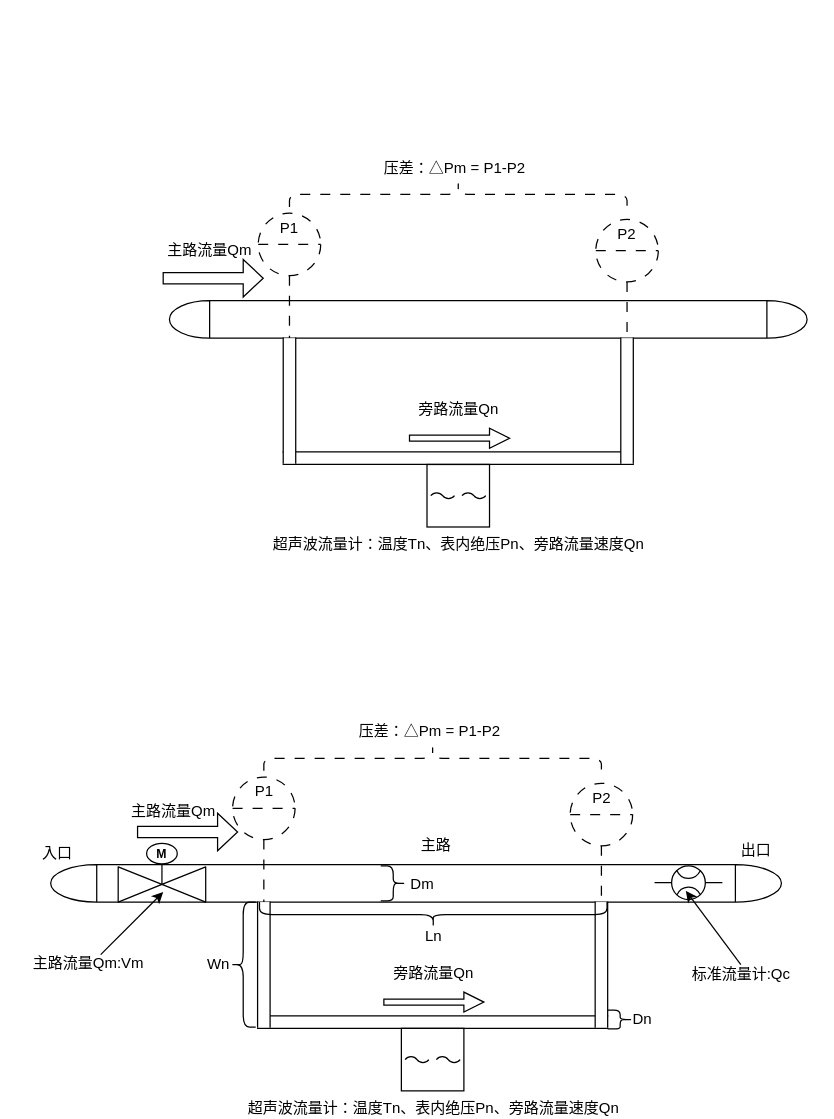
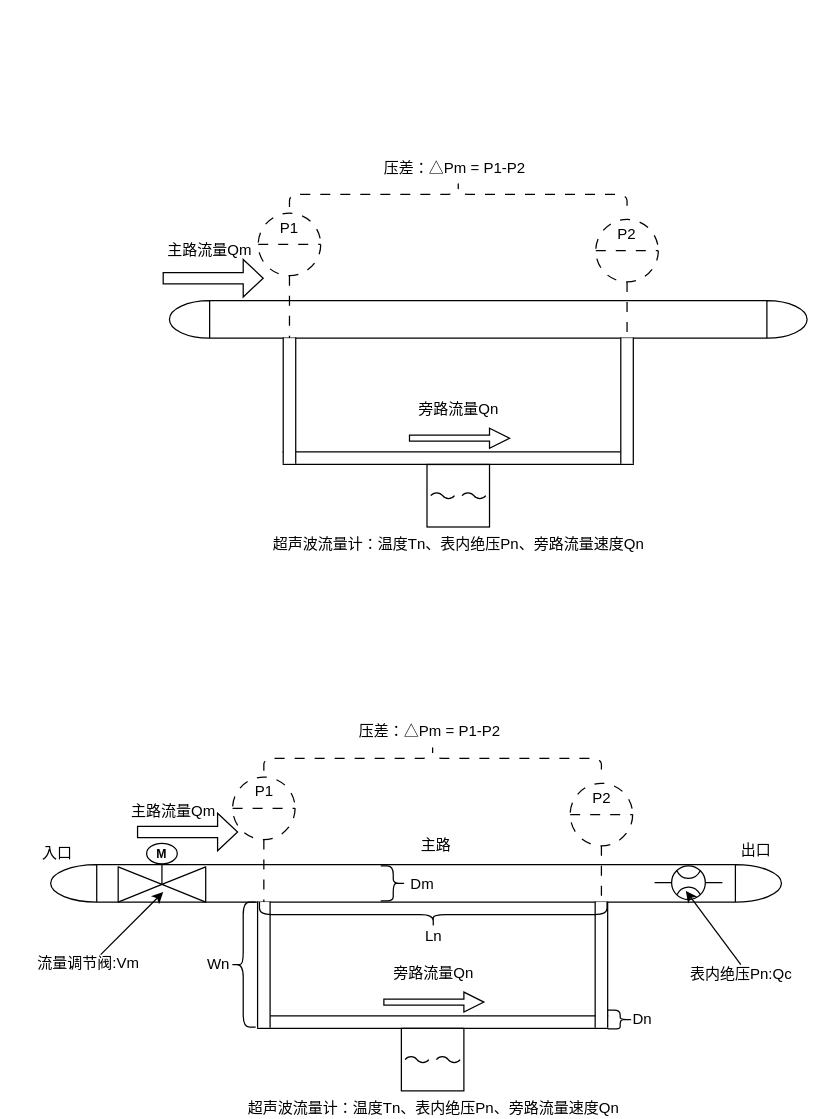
  <mxCell id="0" />
  <mxCell id="1" parent="0" />
  <mxCell id="2" value="" style="shape=mxgraph.pid.vessels.drum_or_condenser;html=1;pointerEvents=1;align=center;verticalLabelPosition=bottom;verticalAlign=top;dashed=0;" parent="1" vertex="1"><mxGeometry x="135" y="240" width="510" height="30" as="geometry" /></mxCell>
  <mxCell id="3" value="" style="html=1;dashed=0;whiteSpace=wrap;shape=partialRectangle;right=0;left=0;" parent="1" vertex="1"><mxGeometry x="226" y="361" width="280" height="10" as="geometry" /></mxCell>
  <mxCell id="4" value="超声波流量计：温度Tn、表内绝压Pn、旁路流量速度Qn" style="verticalLabelPosition=bottom;align=center;outlineConnect=0;dashed=0;html=1;verticalAlign=top;shape=mxgraph.pid.flow_sensors.ultrasonic;" parent="1" vertex="1"><mxGeometry x="341" y="371" width="50" height="50" as="geometry" /></mxCell>
  <mxCell id="5" value="&lt;table cellpadding=&quot;0&quot; cellspacing=&quot;0&quot; style=&quot;font-size:1em;width:100%;height:100%;&quot;&gt;&lt;tbody&gt;&lt;tr&gt;&lt;td align=&quot;center&quot; height=&quot;25&quot;&gt;P1&lt;/td&gt;&lt;/tr&gt;&lt;tr&gt;&lt;td align=&quot;center&quot; height=&quot;25&quot;&gt;&lt;br&gt;&lt;/td&gt;&lt;/tr&gt;&lt;tr&gt;&lt;td align=&quot;center&quot; valign=&quot;bottom&quot;&gt;&lt;/td&gt;&lt;/tr&gt;&lt;/tbody&gt;&lt;/table&gt;" style="html=1;outlineConnect=0;align=center;dashed=1;shape=mxgraph.pid2inst.indicator;mounting=room;overflow=fill;indType=inst;dashPattern=8 8;" parent="1" vertex="1"><mxGeometry x="206" y="170" width="50" height="100" as="geometry" /></mxCell>
  <mxCell id="6" value="&lt;table cellpadding=&quot;0&quot; cellspacing=&quot;0&quot; style=&quot;font-size:1em;width:100%;height:100%;&quot;&gt;&lt;tbody&gt;&lt;tr&gt;&lt;td align=&quot;center&quot; height=&quot;25&quot;&gt;P2&lt;/td&gt;&lt;/tr&gt;&lt;tr&gt;&lt;td align=&quot;center&quot; height=&quot;25&quot;&gt;&lt;br&gt;&lt;/td&gt;&lt;/tr&gt;&lt;tr&gt;&lt;td align=&quot;center&quot; valign=&quot;bottom&quot;&gt;&lt;/td&gt;&lt;/tr&gt;&lt;/tbody&gt;&lt;/table&gt;" style="html=1;outlineConnect=0;align=center;dashed=1;shape=mxgraph.pid2inst.indicator;mounting=room;overflow=fill;indType=inst;dashPattern=8 8;" parent="1" vertex="1"><mxGeometry x="476" y="175" width="50" height="100" as="geometry" /></mxCell>
  <mxCell id="7" value="" style="html=1;dashed=0;whiteSpace=wrap;shape=partialRectangle;right=0;left=0;rotation=-90;" parent="1" vertex="1"><mxGeometry x="451" y="315" width="100" height="10" as="geometry" /></mxCell>
  <mxCell id="8" value="" style="html=1;dashed=0;whiteSpace=wrap;shape=partialRectangle;right=0;left=0;rotation=-90;" parent="1" vertex="1"><mxGeometry x="181" y="315" width="100" height="10" as="geometry" /></mxCell>
  <mxCell id="9" value="" style="shape=singleArrow;whiteSpace=wrap;html=1;" parent="1" vertex="1"><mxGeometry x="130" y="207" width="80" height="30" as="geometry" /></mxCell>
  <mxCell id="10" value="" style="shape=singleArrow;whiteSpace=wrap;html=1;" parent="1" vertex="1"><mxGeometry x="327" y="342" width="80" height="16" as="geometry" /></mxCell>
  <mxCell id="11" value="主路流量Qm" style="text;html=1;align=center;verticalAlign=middle;resizable=0;points=[];autosize=1;strokeColor=none;fillColor=none;" parent="1" vertex="1"><mxGeometry x="122" y="185" width="90" height="30" as="geometry" /></mxCell>
  <mxCell id="12" value="旁路流量Qn" style="text;html=1;align=center;verticalAlign=middle;resizable=0;points=[];autosize=1;strokeColor=none;fillColor=none;" parent="1" vertex="1"><mxGeometry x="321" y="312" width="90" height="30" as="geometry" /></mxCell>
  <mxCell id="13" value="" style="shape=curlyBracket;whiteSpace=wrap;html=1;rounded=1;flipH=1;labelPosition=right;verticalLabelPosition=middle;align=left;verticalAlign=middle;rotation=-90;dashed=1;dashPattern=8 8;" parent="1" vertex="1"><mxGeometry x="356" y="20" width="20" height="270" as="geometry" /></mxCell>
  <mxCell id="14" value="压差：△Pm = P1-P2" style="text;html=1;align=center;verticalAlign=middle;resizable=0;points=[];autosize=1;strokeColor=none;fillColor=none;dashed=1;dashPattern=8 8;" parent="1" vertex="1"><mxGeometry x="298" y="119" width="130" height="30" as="geometry" /></mxCell>
  <mxCell id="15" value="" style="shape=mxgraph.pid.vessels.drum_or_condenser;html=1;pointerEvents=1;align=center;verticalLabelPosition=bottom;verticalAlign=top;dashed=0;" parent="1" vertex="1"><mxGeometry x="40" y="691" width="584.5" height="30" as="geometry" /></mxCell>
  <mxCell id="16" value="" style="html=1;dashed=0;whiteSpace=wrap;shape=partialRectangle;right=0;left=0;" parent="1" vertex="1"><mxGeometry x="205.5" y="812" width="280" height="10" as="geometry" /></mxCell>
  <mxCell id="17" value="超声波流量计：温度Tn、表内绝压Pn、旁路流量速度Qn" style="verticalLabelPosition=bottom;align=center;outlineConnect=0;dashed=0;html=1;verticalAlign=top;shape=mxgraph.pid.flow_sensors.ultrasonic;" parent="1" vertex="1"><mxGeometry x="320.5" y="822" width="50" height="50" as="geometry" /></mxCell>
  <mxCell id="18" value="&lt;table cellpadding=&quot;0&quot; cellspacing=&quot;0&quot; style=&quot;font-size:1em;width:100%;height:100%;&quot;&gt;&lt;tbody&gt;&lt;tr&gt;&lt;td align=&quot;center&quot; height=&quot;25&quot;&gt;P1&lt;/td&gt;&lt;/tr&gt;&lt;tr&gt;&lt;td align=&quot;center&quot; height=&quot;25&quot;&gt;&lt;br&gt;&lt;/td&gt;&lt;/tr&gt;&lt;tr&gt;&lt;td align=&quot;center&quot; valign=&quot;bottom&quot;&gt;&lt;/td&gt;&lt;/tr&gt;&lt;/tbody&gt;&lt;/table&gt;" style="html=1;outlineConnect=0;align=center;dashed=1;shape=mxgraph.pid2inst.indicator;mounting=room;overflow=fill;indType=inst;dashPattern=8 8;" parent="1" vertex="1"><mxGeometry x="185.5" y="621" width="50" height="100" as="geometry" /></mxCell>
  <mxCell id="19" value="&lt;table cellpadding=&quot;0&quot; cellspacing=&quot;0&quot; style=&quot;font-size:1em;width:100%;height:100%;&quot;&gt;&lt;tbody&gt;&lt;tr&gt;&lt;td align=&quot;center&quot; height=&quot;25&quot;&gt;P2&lt;/td&gt;&lt;/tr&gt;&lt;tr&gt;&lt;td align=&quot;center&quot; height=&quot;25&quot;&gt;&lt;br&gt;&lt;/td&gt;&lt;/tr&gt;&lt;tr&gt;&lt;td align=&quot;center&quot; valign=&quot;bottom&quot;&gt;&lt;/td&gt;&lt;/tr&gt;&lt;/tbody&gt;&lt;/table&gt;" style="html=1;outlineConnect=0;align=center;dashed=1;shape=mxgraph.pid2inst.indicator;mounting=room;overflow=fill;indType=inst;dashPattern=8 8;" parent="1" vertex="1"><mxGeometry x="455.5" y="626" width="50" height="100" as="geometry" /></mxCell>
  <mxCell id="20" value="" style="html=1;dashed=0;whiteSpace=wrap;shape=partialRectangle;right=0;left=0;rotation=-90;" parent="1" vertex="1"><mxGeometry x="430.5" y="766" width="100" height="10" as="geometry" /></mxCell>
  <mxCell id="21" value="" style="html=1;dashed=0;whiteSpace=wrap;shape=partialRectangle;right=0;left=0;rotation=-90;" parent="1" vertex="1"><mxGeometry x="160.5" y="766" width="100" height="10" as="geometry" /></mxCell>
  <mxCell id="22" value="" style="shape=singleArrow;whiteSpace=wrap;html=1;" parent="1" vertex="1"><mxGeometry x="109.5" y="650" width="80" height="30" as="geometry" /></mxCell>
  <mxCell id="23" value="" style="shape=singleArrow;whiteSpace=wrap;html=1;" parent="1" vertex="1"><mxGeometry x="306.5" y="793" width="80" height="16" as="geometry" /></mxCell>
  <mxCell id="24" value="主路流量Qm" style="text;html=1;align=center;verticalAlign=middle;resizable=0;points=[];autosize=1;strokeColor=none;fillColor=none;" parent="1" vertex="1"><mxGeometry x="92.5" y="634" width="90" height="30" as="geometry" /></mxCell>
  <mxCell id="25" value="旁路流量Qn" style="text;html=1;align=center;verticalAlign=middle;resizable=0;points=[];autosize=1;strokeColor=none;fillColor=none;" parent="1" vertex="1"><mxGeometry x="300.5" y="763" width="90" height="30" as="geometry" /></mxCell>
  <mxCell id="26" value="" style="shape=curlyBracket;whiteSpace=wrap;html=1;rounded=1;flipH=1;labelPosition=right;verticalLabelPosition=middle;align=left;verticalAlign=middle;rotation=-90;dashed=1;dashPattern=8 8;" parent="1" vertex="1"><mxGeometry x="335.5" y="471" width="20" height="270" as="geometry" /></mxCell>
  <mxCell id="27" value="压差：△Pm = P1-P2" style="text;html=1;align=center;verticalAlign=middle;resizable=0;points=[];autosize=1;strokeColor=none;fillColor=none;dashed=1;dashPattern=8 8;" parent="1" vertex="1"><mxGeometry x="277.5" y="570" width="130" height="30" as="geometry" /></mxCell>
  <mxCell id="28" value="" style="verticalLabelPosition=bottom;align=center;html=1;verticalAlign=top;pointerEvents=1;dashed=0;shape=mxgraph.pid2valves.valve;valveType=gate;actuator=motor;direction=east;" parent="1" vertex="1"><mxGeometry x="94" y="674" width="70" height="47" as="geometry" /></mxCell>
  <mxCell id="29" value="入口" style="text;html=1;align=center;verticalAlign=middle;resizable=0;points=[];autosize=1;strokeColor=none;fillColor=none;" parent="1" vertex="1"><mxGeometry x="24" y="669" width="42" height="26" as="geometry" /></mxCell>
  <mxCell id="30" value="出口" style="text;html=1;align=center;verticalAlign=middle;resizable=0;points=[];autosize=1;strokeColor=none;fillColor=none;" parent="1" vertex="1"><mxGeometry x="583" y="667" width="42" height="26" as="geometry" /></mxCell>
  <mxCell id="31" value="主路" style="text;html=1;align=center;verticalAlign=middle;resizable=0;points=[];autosize=1;strokeColor=none;fillColor=none;" parent="1" vertex="1"><mxGeometry x="327" y="663" width="42" height="26" as="geometry" /></mxCell>
  <mxCell id="32" value="" style="verticalLabelPosition=bottom;aspect=fixed;html=1;verticalAlign=top;fillColor=strokeColor;align=center;outlineConnect=0;shape=mxgraph.fluid_power.x11910;points=[[0.5,0,0],[0.5,1,0]];direction=south;" parent="1" vertex="1"><mxGeometry x="523" y="692" width="54.26" height="27" as="geometry" /></mxCell>
  <mxCell id="33" value="" style="endArrow=classic;html=1;rounded=0;" parent="1" edge="1"><mxGeometry width="50" height="50" relative="1" as="geometry"><mxPoint x="80" y="763" as="sourcePoint" /><mxPoint x="130" y="713" as="targetPoint" /></mxGeometry></mxCell>
- <mxCell id="34" value="主路流量Qm:Vm" style="text;html=1;align=center;verticalAlign=middle;resizable=0;points=[];autosize=1;strokeColor=none;fillColor=none;" parent="1" vertex="1"><mxGeometry x="20" y="757" width="99" height="26" as="geometry" /></mxCell>
+ <mxCell id="34" value="流量调节阀:Vm" style="text;html=1;align=center;verticalAlign=middle;resizable=0;points=[];autosize=1;strokeColor=none;fillColor=none;" parent="1" vertex="1"><mxGeometry x="20" y="757" width="99" height="26" as="geometry" /></mxCell>
  <mxCell id="35" value="" style="endArrow=classic;html=1;rounded=0;" parent="1" edge="1"><mxGeometry width="50" height="50" relative="1" as="geometry"><mxPoint x="592" y="771" as="sourcePoint" /><mxPoint x="548" y="712" as="targetPoint" /></mxGeometry></mxCell>
- <mxCell id="36" value="标准流量计:Qc" style="text;html=1;align=center;verticalAlign=middle;resizable=0;points=[];autosize=1;strokeColor=none;fillColor=none;" parent="1" vertex="1"><mxGeometry x="543" y="766" width="97" height="26" as="geometry" /></mxCell>
+ <mxCell id="36" value="表内绝压Pn:Qc" style="text;html=1;align=center;verticalAlign=middle;resizable=0;points=[];autosize=1;strokeColor=none;fillColor=none;" parent="1" vertex="1"><mxGeometry x="543" y="766" width="97" height="26" as="geometry" /></mxCell>
  <mxCell id="37" value="" style="shape=curlyBracket;whiteSpace=wrap;html=1;rounded=1;flipH=1;labelPosition=right;verticalLabelPosition=middle;align=left;verticalAlign=middle;" parent="1" vertex="1"><mxGeometry x="304" y="692" width="20" height="28" as="geometry" /></mxCell>
  <mxCell id="38" value="Dm" style="text;html=1;align=center;verticalAlign=middle;resizable=0;points=[];autosize=1;strokeColor=none;fillColor=none;" parent="1" vertex="1"><mxGeometry x="318.5" y="694" width="37" height="26" as="geometry" /></mxCell>
  <mxCell id="39" value="" style="shape=curlyBracket;whiteSpace=wrap;html=1;rounded=1;flipH=1;labelPosition=right;verticalLabelPosition=middle;align=left;verticalAlign=middle;direction=east;size=0.5;" parent="1" vertex="1"><mxGeometry x="485.5" y="807.5" width="20" height="15" as="geometry" /></mxCell>
  <mxCell id="40" value="Dn" style="text;html=1;align=center;verticalAlign=middle;resizable=0;points=[];autosize=1;strokeColor=none;fillColor=none;" parent="1" vertex="1"><mxGeometry x="496" y="802" width="33" height="26" as="geometry" /></mxCell>
  <mxCell id="41" value="" style="shape=curlyBracket;whiteSpace=wrap;html=1;rounded=1;labelPosition=left;verticalLabelPosition=middle;align=right;verticalAlign=middle;direction=north;" vertex="1" parent="1"><mxGeometry x="207" y="721" width="278" height="20" as="geometry" /></mxCell>
  <mxCell id="42" value="" style="shape=curlyBracket;whiteSpace=wrap;html=1;rounded=1;flipH=1;labelPosition=right;verticalLabelPosition=middle;align=left;verticalAlign=middle;direction=west;size=0.5;" vertex="1" parent="1"><mxGeometry x="184" y="721" width="20" height="100" as="geometry" /></mxCell>
  <mxCell id="43" value="Wn" style="text;html=1;align=center;verticalAlign=middle;resizable=0;points=[];autosize=1;strokeColor=none;fillColor=none;" vertex="1" parent="1"><mxGeometry x="156" y="758" width="36" height="26" as="geometry" /></mxCell>
  <mxCell id="44" value="Ln" style="text;html=1;align=center;verticalAlign=middle;resizable=0;points=[];autosize=1;strokeColor=none;fillColor=none;" vertex="1" parent="1"><mxGeometry x="330" y="736" width="31" height="26" as="geometry" /></mxCell>
